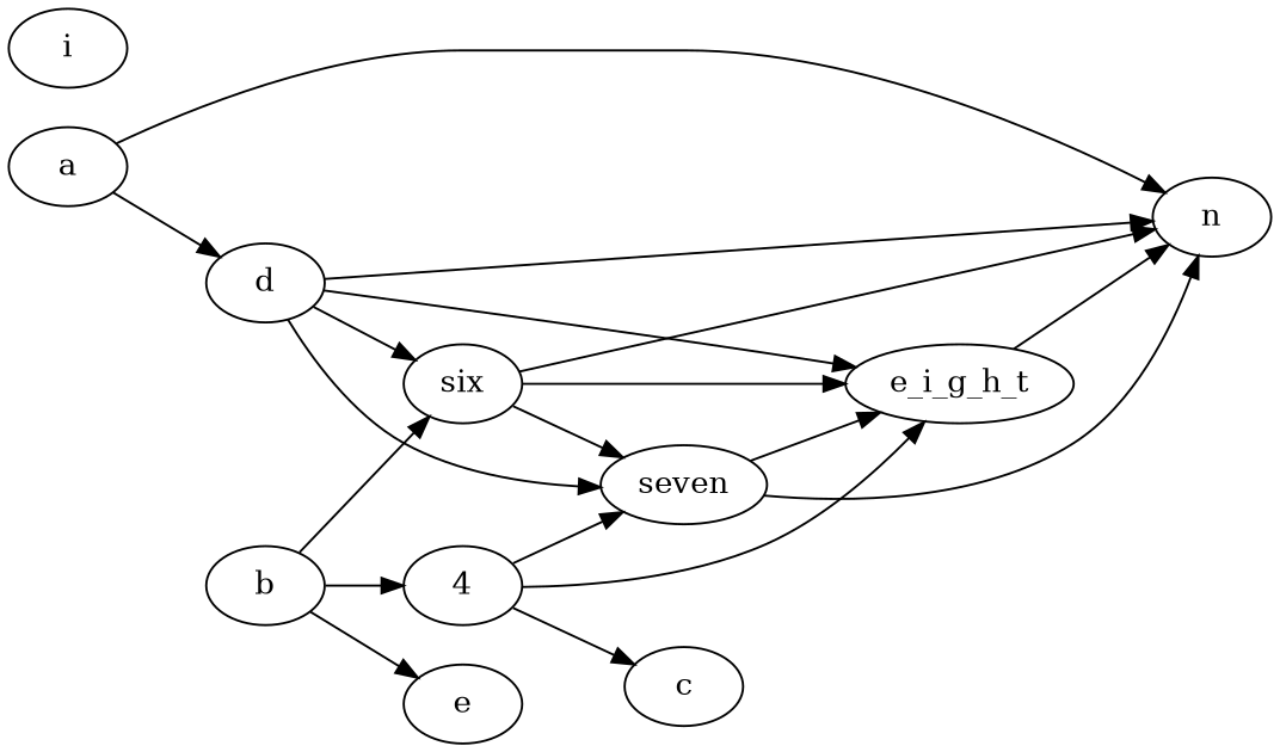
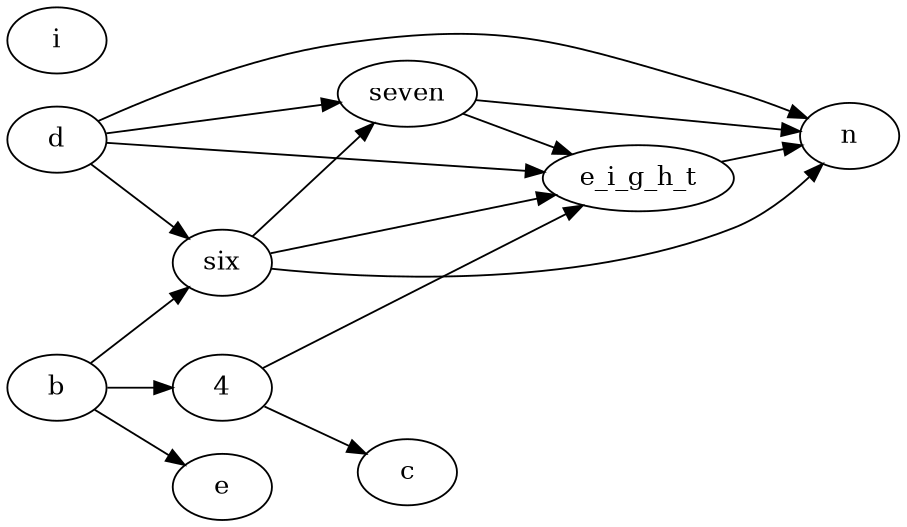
  digraph {
    rankdir=LR
-   a [Weight=6]
    d [Weight=3]
    n
    c [Weight=10]
    six [Weight=8]
    seven [Weight=3]
    e_i_g_h_t [Weight=8]
    i
    e [Weight=39]
    b [Weight=5]
    n11 [Weight=5 label=4]
-   a -> d [Weight=24]
-   a -> n
    d -> n
    d -> six [Weight=10]
    d -> seven [Weight=48]
    d -> e_i_g_h_t [Weight=48]
    six -> n
    six -> seven [Weight=15]
    six -> e_i_g_h_t [Weight=39]
    seven -> n
    seven -> e_i_g_h_t [Weight=15]
    e_i_g_h_t -> n
    b -> six [Weight=39]
    b -> e [Weight=19]
    b -> n11 [Weight=48]
    n11 -> c [Weight=10]
-   n11 -> seven [Weight=48]
    n11 -> e_i_g_h_t [Weight=48]
  }
